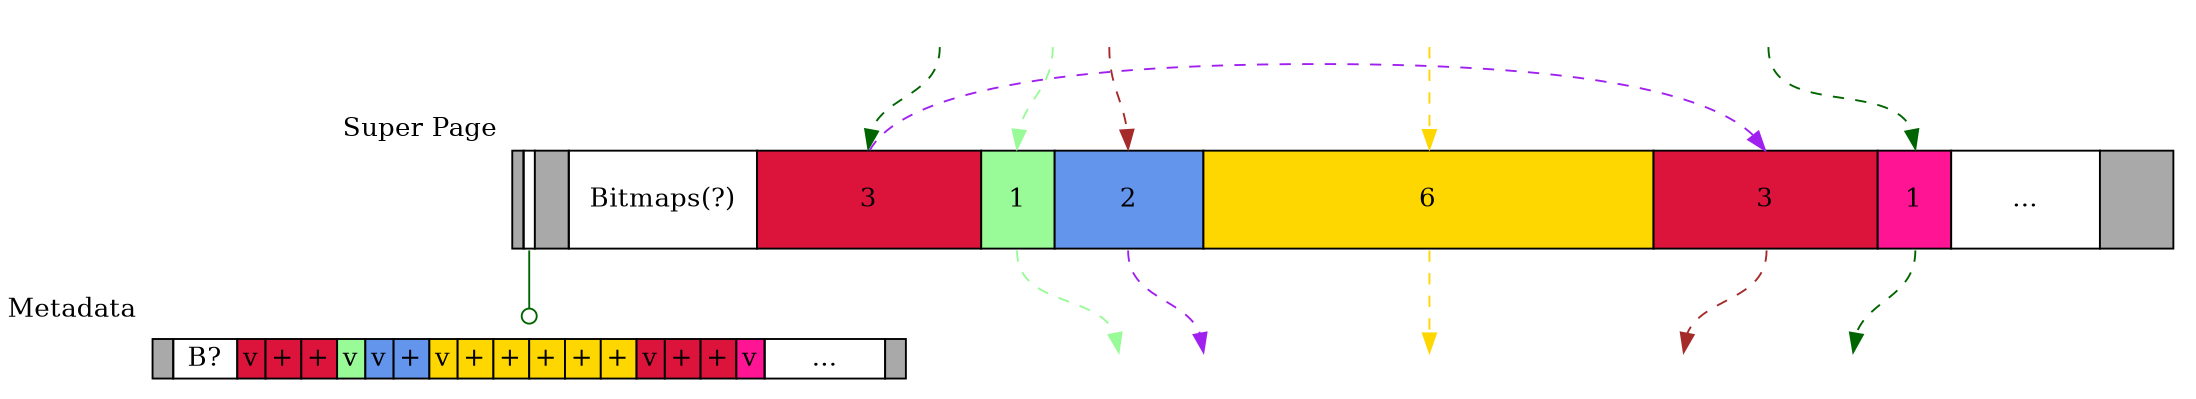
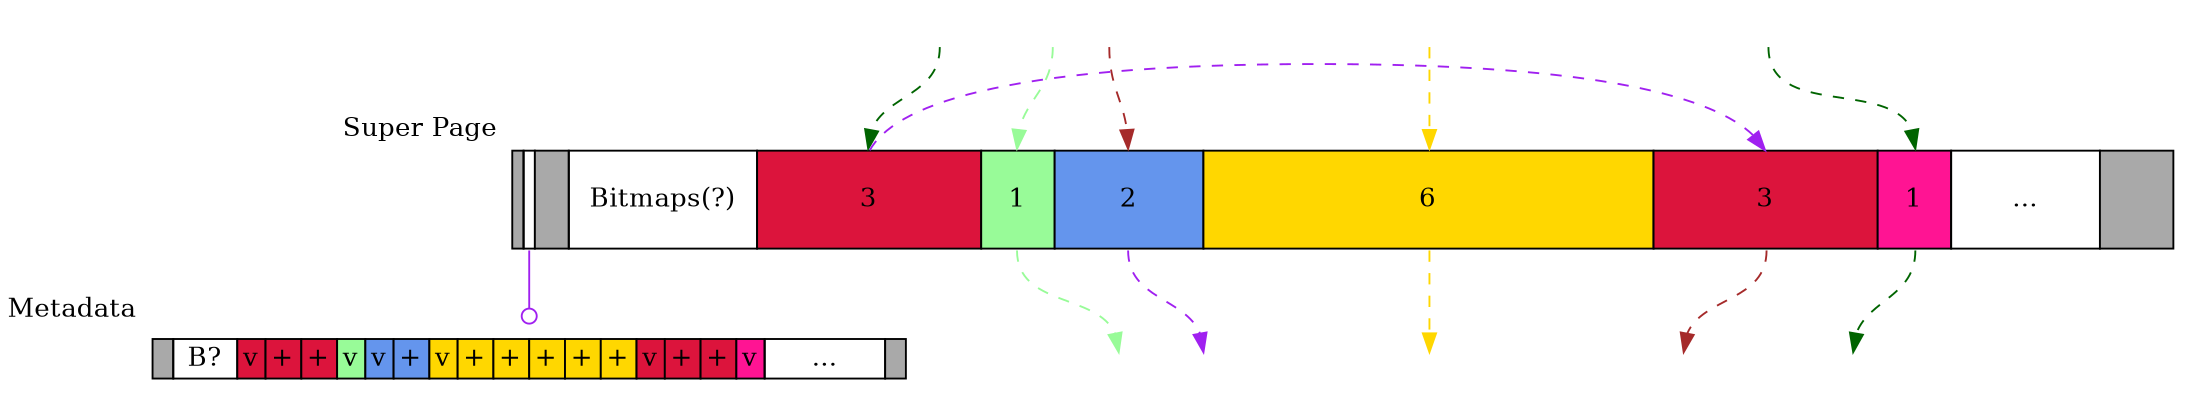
  digraph {
    node [shape=plaintext]
    edge [color=darkgreen headport=red style=dashed tailport=red]
    n1 [label=<     <TABLE BORDER="0" CELLBORDER="0" CELLSPACING="0">       <TR>         <TD PORT="red" WIDTH="100"></TD>         <TD PORT="green" WIDTH="20"></TD>         <TD PORT="blue" WIDTH="40"></TD>         <TD PORT="gold" WIDTH="300"></TD>         <TD PORT="pink" WIDTH="60"></TD>       </TR>     </TABLE>   >]
    n2 [label=<     <TABLE BORDER="0" CELLBORDER="1" CELLSPACING="0" WIDTH="10">       <TR>         <!-- Head Partition Page -->         <TD BGCOLOR="darkgrey" HEIGHT="52"></TD>         <TD PORT="metadata"></TD>         <TD BGCOLOR="darkgrey" WIDTH="18"></TD>         <!-- Bitmaps -->         <TD WIDTH="100">Bitmaps(?)</TD>         <!-- Several Slot Spans -->         <TD PORT="red" BGCOLOR="crimson" WIDTH="119">3</TD>         <TD PORT="green" BGCOLOR="palegreen" WIDTH="39">1</TD>         <TD PORT="blue" BGCOLOR="cornflowerblue" WIDTH="79">2</TD>         <TD PORT="gold" BGCOLOR="gold" WIDTH="239">6</TD>         <TD PORT="red2" BGCOLOR="crimson" WIDTH="119">3</TD>         <TD PORT="pink" BGCOLOR="deeppink" WIDTH="39">1</TD>         <TD WIDTH="79">...</TD>         <!-- Tail Partition Page -->         <TD BGCOLOR="darkgrey" WIDTH="39"></TD>       </TR>     </TABLE>   > xlabel="Super Page"]
    n3 [label=<     <TABLE BORDER="0" CELLBORDER="0" CELLSPACING="0">       <TR>         <TD PORT="green" WIDTH="30"></TD>         <TD PORT="blue" WIDTH="60"></TD>         <TD PORT="gold" WIDTH="180"></TD>         <TD PORT="red" WIDTH="90"></TD>         <TD PORT="pink" WIDTH="90"></TD>       </TR>     </TABLE>   >]
    n4 [label=<     <TABLE BORDER="0" CELLBORDER="1" CELLSPACING="0">       <TR>         <!-- Guard Page Metadata -->         <TD BGCOLOR="darkgrey"> </TD>         <!-- Bitmaps Offset -->         <TD> B? </TD>         <!-- Red Slot Span Metadata -->         <TD BGCOLOR="crimson">v</TD>         <TD BGCOLOR="crimson">+</TD>         <TD BGCOLOR="crimson">+</TD>         <!-- Green Slot Span Metadata -->         <TD BGCOLOR="palegreen">v</TD>         <!-- Blue Slot Span Metadata -->         <TD BGCOLOR="cornflowerblue">v</TD>         <TD BGCOLOR="cornflowerblue">+</TD>         <!-- Gold Slot Span Metadata -->         <TD BGCOLOR="gold">v</TD>         <TD BGCOLOR="gold">+</TD>         <TD BGCOLOR="gold">+</TD>         <TD BGCOLOR="gold">+</TD>         <TD BGCOLOR="gold">+</TD>         <TD BGCOLOR="gold">+</TD>         <!-- Red Slot Span Metadata -->         <TD BGCOLOR="crimson">v</TD>         <TD BGCOLOR="crimson">+</TD>         <TD BGCOLOR="crimson">+</TD>         <!-- Pink Slot Span Metadata -->         <TD BGCOLOR="deeppink">v</TD>         <!-- etc. -->         <TD WIDTH="64">...</TD>         <!-- Guard Page Metadata -->         <TD BGCOLOR="darkgrey"> </TD>       </TR>     </TABLE>   > xlabel=Metadata]
    n1 -> n2
    n1 -> n2 [color=palegreen headport=green tailport=green]
    n1 -> n2 [color=brown headport=blue tailport=blue]
    n1 -> n2 [color=gold headport=gold tailport=gold]
    n1 -> n2 [headport=pink tailport=pink]
    n2 -> n2 [color=purple headport=red2]
    n2 -> n3 [color=brown tailport=red2]
    n2 -> n3 [color=palegreen headport=green tailport=green]
    n2 -> n3 [color=purple headport=blue tailport=blue]
    n2 -> n3 [color=gold headport=gold tailport=gold]
    n2 -> n3 [headport=pink tailport=pink]
-   n2 -> n4 [arrowhead=odot tailport=metadata headport="" style=""]
+   n2 -> n4 [arrowhead=odot tailport=metadata color=purple headport="" style=""]
  }
